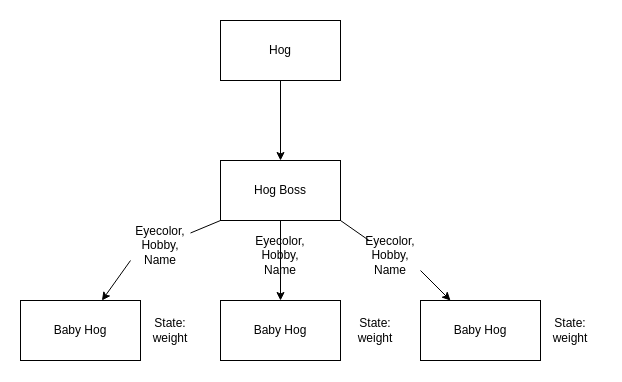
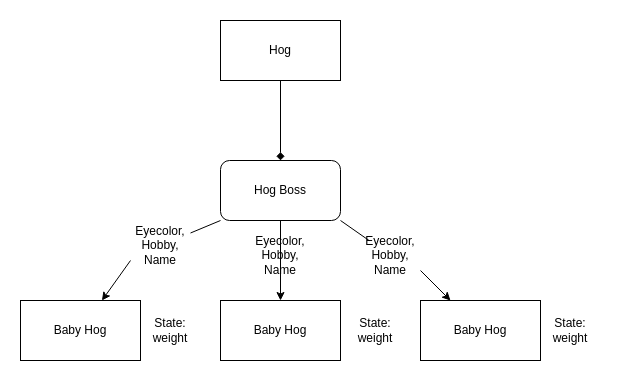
  <mxCell id="0" />
  <mxCell id="1" parent="0" />
- <mxCell id="2" value="" style="edgeStyle=none;html=1;" edge="1" parent="1" source="3" target="5"><mxGeometry relative="1" as="geometry" /></mxCell>
+ <mxCell id="2" value="" style="edgeStyle=none;html=1;endArrow=diamond;" edge="1" parent="1" source="3" target="5"><mxGeometry relative="1" as="geometry" /></mxCell>
  <mxCell id="3" value="Hog" style="whiteSpace=wrap;html=1;" vertex="1" parent="1"><mxGeometry x="220" y="20" width="120" height="60" as="geometry" /></mxCell>
  <mxCell id="4" value="" style="edgeStyle=none;html=1;" edge="1" parent="1" source="5" target="8"><mxGeometry relative="1" as="geometry" /></mxCell>
- <mxCell id="5" value="Hog Boss" style="whiteSpace=wrap;html=1;" vertex="1" parent="1"><mxGeometry x="220" y="160" width="120" height="60" as="geometry" /></mxCell>
+ <mxCell id="5" value="Hog Boss" style="whiteSpace=wrap;html=1;rounded=1;" vertex="1" parent="1"><mxGeometry x="220" y="160" width="120" height="60" as="geometry" /></mxCell>
  <mxCell id="6" value="" style="edgeStyle=none;html=1;exitX=1;exitY=1;exitDx=0;exitDy=0;startArrow=none;" edge="1" parent="1" source="15" target="9"><mxGeometry relative="1" as="geometry" /></mxCell>
  <mxCell id="7" value="" style="edgeStyle=none;html=1;exitX=0;exitY=1;exitDx=0;exitDy=0;startArrow=none;" edge="1" parent="1" source="13" target="10"><mxGeometry relative="1" as="geometry" /></mxCell>
  <mxCell id="8" value="Baby Hog" style="whiteSpace=wrap;html=1;" vertex="1" parent="1"><mxGeometry x="220" y="300" width="120" height="60" as="geometry" /></mxCell>
  <mxCell id="9" value="Baby Hog" style="whiteSpace=wrap;html=1;" vertex="1" parent="1"><mxGeometry x="420" y="300" width="120" height="60" as="geometry" /></mxCell>
  <mxCell id="10" value="Baby Hog" style="whiteSpace=wrap;html=1;" vertex="1" parent="1"><mxGeometry x="20" y="300" width="120" height="60" as="geometry" /></mxCell>
  <mxCell id="11" value="Eyecolor, Hobby, Name" style="text;strokeColor=none;align=center;fillColor=none;html=1;verticalAlign=middle;whiteSpace=wrap;rounded=0;" vertex="1" parent="1"><mxGeometry x="250" y="240" width="60" height="30" as="geometry" /></mxCell>
  <mxCell id="12" value="" style="edgeStyle=none;html=1;exitX=0;exitY=1;exitDx=0;exitDy=0;endArrow=none;" edge="1" parent="1" source="5" target="13"><mxGeometry relative="1" as="geometry"><mxPoint x="220" y="220" as="sourcePoint" /><mxPoint x="118.182" y="300" as="targetPoint" /></mxGeometry></mxCell>
  <mxCell id="13" value="Eyecolor, Hobby, Name" style="text;strokeColor=none;align=center;fillColor=none;html=1;verticalAlign=middle;whiteSpace=wrap;rounded=0;" vertex="1" parent="1"><mxGeometry x="130" y="230" width="60" height="30" as="geometry" /></mxCell>
  <mxCell id="14" value="" style="edgeStyle=none;html=1;exitX=1;exitY=1;exitDx=0;exitDy=0;endArrow=none;" edge="1" parent="1" source="5" target="15"><mxGeometry relative="1" as="geometry"><mxPoint x="340" y="220" as="sourcePoint" /><mxPoint x="441.818" y="300" as="targetPoint" /></mxGeometry></mxCell>
  <mxCell id="15" value="Eyecolor, Hobby, Name" style="text;strokeColor=none;align=center;fillColor=none;html=1;verticalAlign=middle;whiteSpace=wrap;rounded=0;" vertex="1" parent="1"><mxGeometry x="360" y="240" width="60" height="30" as="geometry" /></mxCell>
  <mxCell id="16" value="State: weight" style="text;strokeColor=none;align=center;fillColor=none;html=1;verticalAlign=middle;whiteSpace=wrap;rounded=0;" vertex="1" parent="1"><mxGeometry x="540" y="315" width="60" height="30" as="geometry" /></mxCell>
  <mxCell id="17" value="State: weight" style="text;strokeColor=none;align=center;fillColor=none;html=1;verticalAlign=middle;whiteSpace=wrap;rounded=0;" vertex="1" parent="1"><mxGeometry x="345" y="315" width="60" height="30" as="geometry" /></mxCell>
  <mxCell id="18" value="State: weight" style="text;strokeColor=none;align=center;fillColor=none;html=1;verticalAlign=middle;whiteSpace=wrap;rounded=0;" vertex="1" parent="1"><mxGeometry x="140" y="315" width="60" height="30" as="geometry" /></mxCell>
